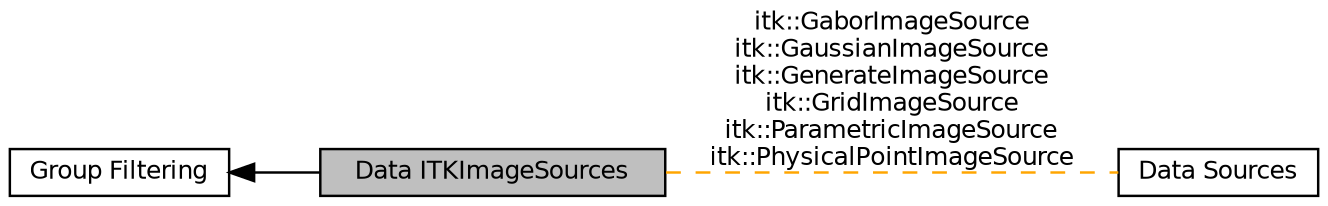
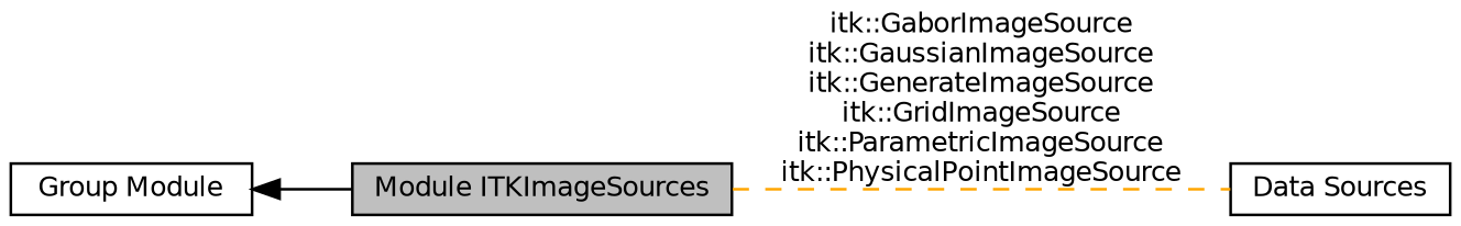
  digraph {
    rankdir=LR
    node [color=black fillcolor=white fontname=Helvetica fontsize=10 shape=box style=filled]
    edge [fontname=Helvetica fontsize=10 labelfontname=Helvetica labelfontsize=10 shape=plaintext]
    n1 [height=0.2 label="Data Sources" width=0.4]
-   n2 [height=0.2 label="Group Filtering" width=0.4]
-   n3 [fillcolor=grey75 fontcolor=black height=0.2 label="Data ITKImageSources" width=0.4]
+   n2 [height=0.2 label="Group Module" width=0.4]
+   n3 [fillcolor=grey75 fontcolor=black height=0.2 label="Module ITKImageSources" width=0.4]
    n2 -> n3 [dir=back style=solid]
    n3 -> n1 [color=orange dir=none label="itk::GaborImageSource\nitk::GaussianImageSource\nitk::GenerateImageSource\nitk::GridImageSource\nitk::ParametricImageSource\nitk::PhysicalPointImageSource" style=dashed]
  }
